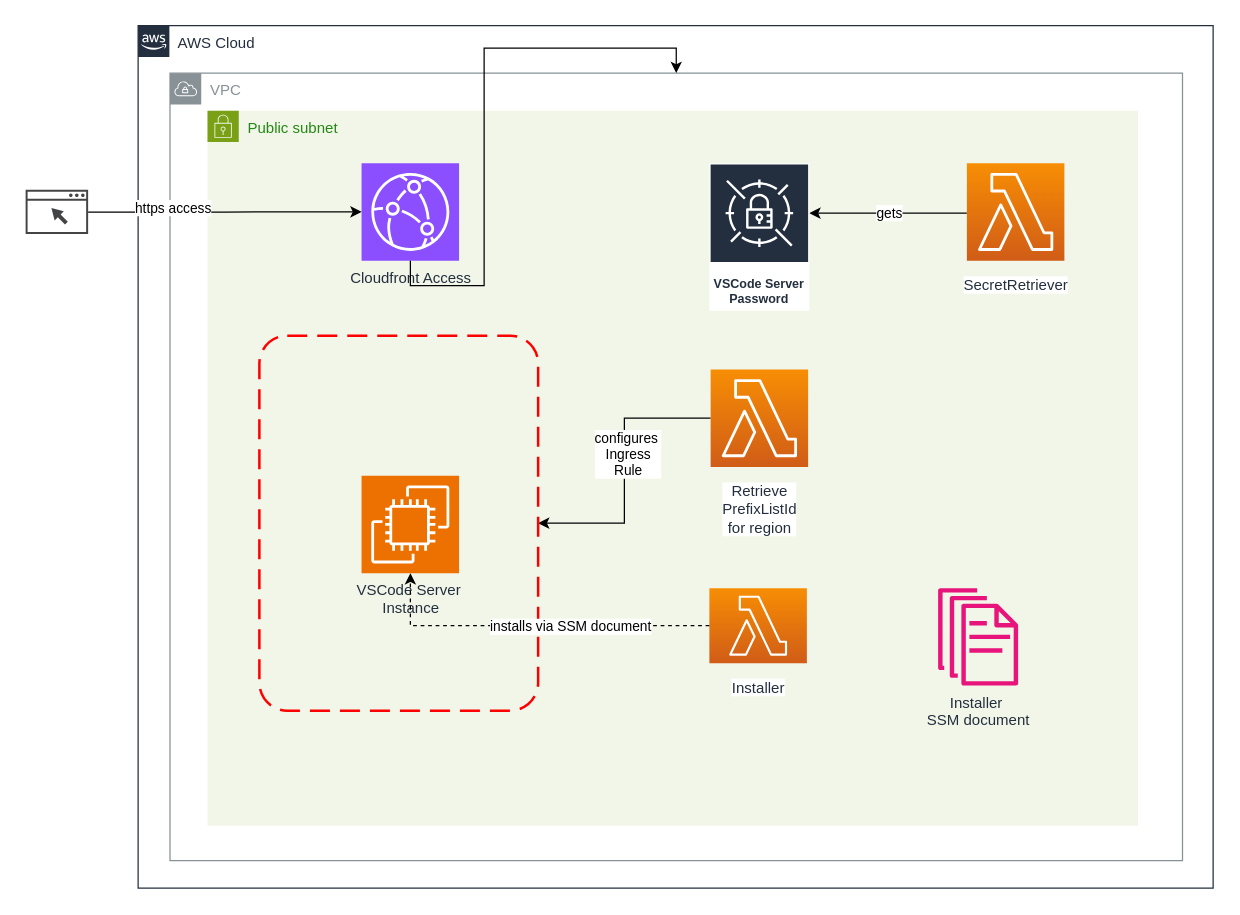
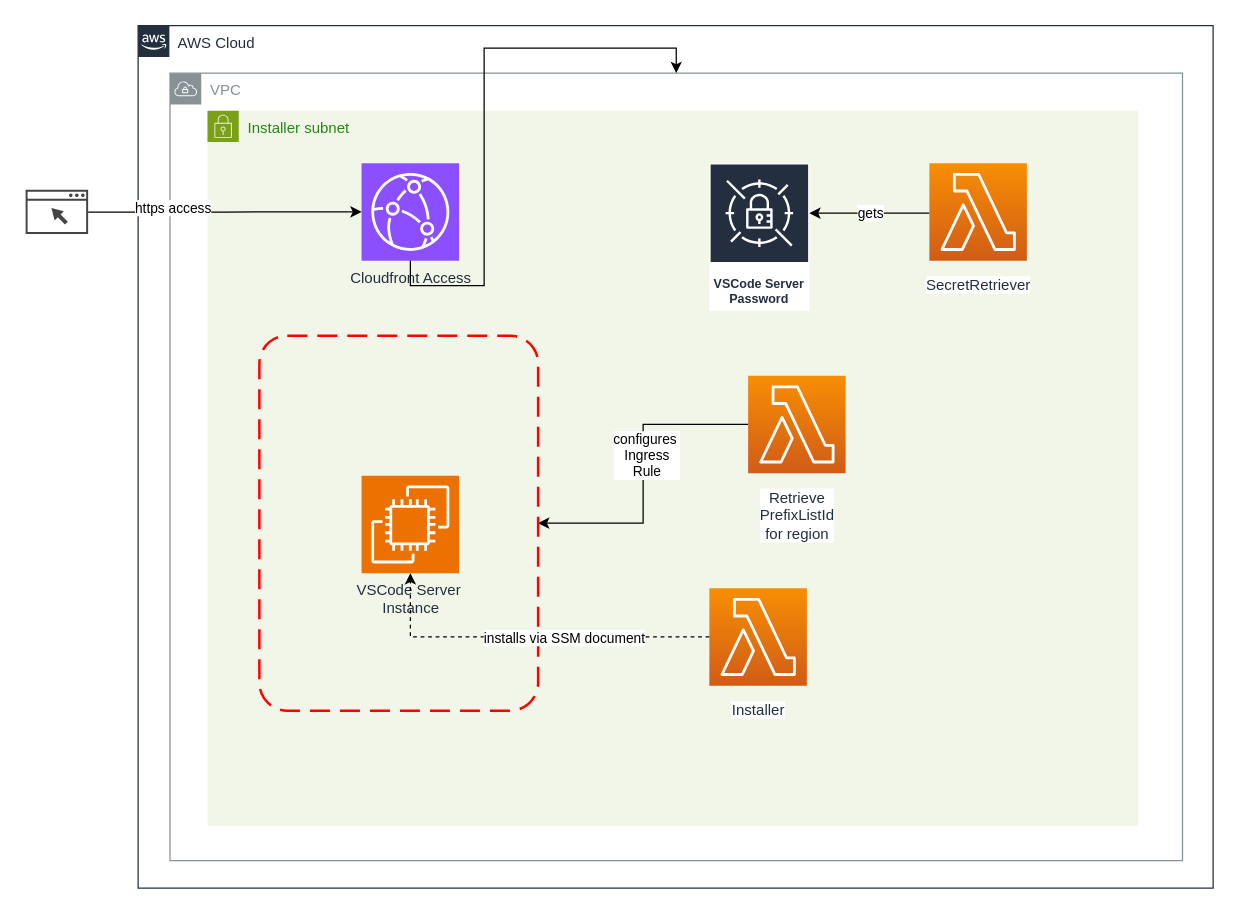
  <mxCell id="0" />
  <mxCell id="1" parent="0" />
  <mxCell id="2" value="AWS Cloud" style="points=[[0,0],[0.25,0],[0.5,0],[0.75,0],[1,0],[1,0.25],[1,0.5],[1,0.75],[1,1],[0.75,1],[0.5,1],[0.25,1],[0,1],[0,0.75],[0,0.5],[0,0.25]];outlineConnect=0;gradientColor=none;html=1;whiteSpace=wrap;fontSize=12;fontStyle=0;shape=mxgraph.aws4.group;grIcon=mxgraph.aws4.group_aws_cloud_alt;strokeColor=#232F3E;fillColor=none;verticalAlign=top;align=left;spacingLeft=30;fontColor=#232F3E;dashed=0;labelBackgroundColor=#ffffff;container=1;pointerEvents=0;collapsible=0;recursiveResize=0;" parent="1" vertex="1"><mxGeometry x="110" y="20" width="860" height="690" as="geometry" /></mxCell>
- <mxCell id="3" value="Public subnet" style="points=[[0,0],[0.25,0],[0.5,0],[0.75,0],[1,0],[1,0.25],[1,0.5],[1,0.75],[1,1],[0.75,1],[0.5,1],[0.25,1],[0,1],[0,0.75],[0,0.5],[0,0.25]];outlineConnect=0;gradientColor=none;html=1;whiteSpace=wrap;fontSize=12;fontStyle=0;container=1;pointerEvents=0;collapsible=0;recursiveResize=0;shape=mxgraph.aws4.group;grIcon=mxgraph.aws4.group_security_group;grStroke=0;strokeColor=#7AA116;fillColor=#F2F6E8;verticalAlign=top;align=left;spacingLeft=30;fontColor=#248814;dashed=0;" vertex="1" parent="2"><mxGeometry x="55.5" y="68" width="744.5" height="572" as="geometry" /></mxCell>
+ <mxCell id="3" value="Installer subnet" style="points=[[0,0],[0.25,0],[0.5,0],[0.75,0],[1,0],[1,0.25],[1,0.5],[1,0.75],[1,1],[0.75,1],[0.5,1],[0.25,1],[0,1],[0,0.75],[0,0.5],[0,0.25]];outlineConnect=0;gradientColor=none;html=1;whiteSpace=wrap;fontSize=12;fontStyle=0;container=1;pointerEvents=0;collapsible=0;recursiveResize=0;shape=mxgraph.aws4.group;grIcon=mxgraph.aws4.group_security_group;grStroke=0;strokeColor=#7AA116;fillColor=#F2F6E8;verticalAlign=top;align=left;spacingLeft=30;fontColor=#248814;dashed=0;" vertex="1" parent="2"><mxGeometry x="55.5" y="68" width="744.5" height="572" as="geometry" /></mxCell>
  <mxCell id="4" value="VPC" style="sketch=0;outlineConnect=0;gradientColor=none;html=1;whiteSpace=wrap;fontSize=12;fontStyle=0;shape=mxgraph.aws4.group;grIcon=mxgraph.aws4.group_vpc;strokeColor=#879196;fillColor=none;verticalAlign=top;align=left;spacingLeft=30;fontColor=#879196;dashed=0;" vertex="1" parent="3"><mxGeometry x="-30" y="-30" width="810" height="630" as="geometry" /></mxCell>
  <mxCell id="5" value="" style="edgeStyle=orthogonalEdgeStyle;rounded=0;orthogonalLoop=1;jettySize=auto;html=1;" edge="1" parent="3" source="7" target="15"><mxGeometry relative="1" as="geometry" /></mxCell>
  <mxCell id="6" value="configures&amp;nbsp;&lt;div&gt;Ingress&lt;/div&gt;&lt;div&gt;Rule&lt;/div&gt;" style="edgeLabel;html=1;align=center;verticalAlign=middle;resizable=0;points=[];" vertex="1" connectable="0" parent="5"><mxGeometry x="-0.134" y="2" relative="1" as="geometry"><mxPoint y="1" as="offset" /></mxGeometry></mxCell>
- <mxCell id="7" value="Retrieve&lt;div&gt;PrefixListId&lt;/div&gt;&lt;div&gt;for region&lt;/div&gt;" style="outlineConnect=0;fontColor=#232F3E;gradientColor=#F78E04;gradientDirection=north;fillColor=#D05C17;strokeColor=#ffffff;dashed=0;verticalLabelPosition=bottom;verticalAlign=top;align=center;html=1;fontSize=12;fontStyle=0;aspect=fixed;shape=mxgraph.aws4.resourceIcon;resIcon=mxgraph.aws4.lambda;labelBackgroundColor=#ffffff;spacingTop=6;" vertex="1" parent="3"><mxGeometry x="402.5" y="207" width="78" height="78" as="geometry" /></mxCell>
+ <mxCell id="7" value="Retrieve&lt;div&gt;PrefixListId&lt;/div&gt;&lt;div&gt;for region&lt;/div&gt;" style="outlineConnect=0;fontColor=#232F3E;gradientColor=#F78E04;gradientDirection=north;fillColor=#D05C17;strokeColor=#ffffff;dashed=0;verticalLabelPosition=bottom;verticalAlign=top;align=center;html=1;fontSize=12;fontStyle=0;aspect=fixed;shape=mxgraph.aws4.resourceIcon;resIcon=mxgraph.aws4.lambda;labelBackgroundColor=#ffffff;spacingTop=6;" vertex="1" parent="3"><mxGeometry x="432.5" y="212" width="78" height="78" as="geometry" /></mxCell>
  <mxCell id="8" value="" style="edgeStyle=orthogonalEdgeStyle;rounded=0;orthogonalLoop=1;jettySize=auto;html=1;" edge="1" parent="3" source="10" target="11"><mxGeometry relative="1" as="geometry"><Array as="points"><mxPoint x="525" y="82" /><mxPoint x="525" y="82" /></Array></mxGeometry></mxCell>
  <mxCell id="9" value="gets" style="edgeLabel;html=1;align=center;verticalAlign=middle;resizable=0;points=[];" vertex="1" connectable="0" parent="8"><mxGeometry x="0.002" y="-1" relative="1" as="geometry"><mxPoint as="offset" /></mxGeometry></mxCell>
- <mxCell id="10" value="SecretRetriever" style="outlineConnect=0;fontColor=#232F3E;gradientColor=#F78E04;gradientDirection=north;fillColor=#D05C17;strokeColor=#ffffff;dashed=0;verticalLabelPosition=bottom;verticalAlign=top;align=center;html=1;fontSize=12;fontStyle=0;aspect=fixed;shape=mxgraph.aws4.resourceIcon;resIcon=mxgraph.aws4.lambda;labelBackgroundColor=#ffffff;spacingTop=6;" parent="3" vertex="1"><mxGeometry x="607.5" y="42" width="78" height="78" as="geometry" /></mxCell>
+ <mxCell id="10" value="SecretRetriever" style="outlineConnect=0;fontColor=#232F3E;gradientColor=#F78E04;gradientDirection=north;fillColor=#D05C17;strokeColor=#ffffff;dashed=0;verticalLabelPosition=bottom;verticalAlign=top;align=center;html=1;fontSize=12;fontStyle=0;aspect=fixed;shape=mxgraph.aws4.resourceIcon;resIcon=mxgraph.aws4.lambda;labelBackgroundColor=#ffffff;spacingTop=6;" parent="3" vertex="1"><mxGeometry x="577.5" y="42" width="78" height="78" as="geometry" /></mxCell>
  <mxCell id="11" value="VSCode Server Password" style="sketch=0;outlineConnect=0;fontColor=#232F3E;gradientColor=none;strokeColor=#ffffff;fillColor=#232F3E;dashed=0;verticalLabelPosition=middle;verticalAlign=bottom;align=center;html=1;whiteSpace=wrap;fontSize=10;fontStyle=1;spacing=3;shape=mxgraph.aws4.productIcon;prIcon=mxgraph.aws4.secrets_manager;" vertex="1" parent="3"><mxGeometry x="401.5" y="42" width="80" height="118" as="geometry" /></mxCell>
- <mxCell id="12" value="Installer&amp;nbsp;&lt;div&gt;SSM document&lt;/div&gt;" style="sketch=0;outlineConnect=0;fontColor=#232F3E;gradientColor=none;fillColor=#E7157B;strokeColor=none;dashed=0;verticalLabelPosition=bottom;verticalAlign=top;align=center;html=1;fontSize=12;fontStyle=0;aspect=fixed;pointerEvents=1;shape=mxgraph.aws4.documents;" vertex="1" parent="3"><mxGeometry x="584.5" y="382" width="64" height="78" as="geometry" /></mxCell>
  <mxCell id="13" value="" style="group" vertex="1" connectable="0" parent="3"><mxGeometry x="44.5" y="180" width="268" height="378.75" as="geometry" /></mxCell>
  <mxCell id="14" value="VSCode Server&amp;nbsp;&lt;div&gt;Instance&lt;/div&gt;" style="sketch=0;points=[[0,0,0],[0.25,0,0],[0.5,0,0],[0.75,0,0],[1,0,0],[0,1,0],[0.25,1,0],[0.5,1,0],[0.75,1,0],[1,1,0],[0,0.25,0],[0,0.5,0],[0,0.75,0],[1,0.25,0],[1,0.5,0],[1,0.75,0]];outlineConnect=0;fontColor=#232F3E;fillColor=#ED7100;strokeColor=#ffffff;dashed=0;verticalLabelPosition=bottom;verticalAlign=top;align=center;html=1;fontSize=12;fontStyle=0;aspect=fixed;shape=mxgraph.aws4.resourceIcon;resIcon=mxgraph.aws4.ec2;" vertex="1" parent="13"><mxGeometry x="78.75" y="112" width="78" height="78" as="geometry" /></mxCell>
  <mxCell id="15" value="" style="rounded=1;arcSize=10;dashed=1;strokeColor=#ff0000;fillColor=none;gradientColor=none;dashPattern=8 4;strokeWidth=2;" vertex="1" parent="13"><mxGeometry x="-3" width="223" height="300" as="geometry" /></mxCell>
  <mxCell id="16" value="Cloudfront Access" style="sketch=0;points=[[0,0,0],[0.25,0,0],[0.5,0,0],[0.75,0,0],[1,0,0],[0,1,0],[0.25,1,0],[0.5,1,0],[0.75,1,0],[1,1,0],[0,0.25,0],[0,0.5,0],[0,0.75,0],[1,0.25,0],[1,0.5,0],[1,0.75,0]];outlineConnect=0;fontColor=#232F3E;fillColor=#8C4FFF;strokeColor=#ffffff;dashed=0;verticalLabelPosition=bottom;verticalAlign=top;align=center;html=1;fontSize=12;fontStyle=0;aspect=fixed;shape=mxgraph.aws4.resourceIcon;resIcon=mxgraph.aws4.cloudfront;" vertex="1" parent="3"><mxGeometry x="123.25" y="42" width="78" height="78" as="geometry" /></mxCell>
  <mxCell id="17" value="" style="edgeStyle=orthogonalEdgeStyle;rounded=0;orthogonalLoop=1;jettySize=auto;html=1;" edge="1" parent="3" source="16" target="4"><mxGeometry relative="1" as="geometry" /></mxCell>
- <mxCell id="18" value="Installer" style="outlineConnect=0;fontColor=#232F3E;gradientColor=#F78E04;gradientDirection=north;fillColor=#D05C17;strokeColor=#ffffff;dashed=0;verticalLabelPosition=bottom;verticalAlign=top;align=center;html=1;fontSize=12;fontStyle=0;aspect=fixed;shape=mxgraph.aws4.resourceIcon;resIcon=mxgraph.aws4.lambda;labelBackgroundColor=#ffffff;spacingTop=6;" vertex="1" parent="3"><mxGeometry x="401.5" y="382" width="78" height="60" as="geometry" /></mxCell>
+ <mxCell id="18" value="Installer" style="outlineConnect=0;fontColor=#232F3E;gradientColor=#F78E04;gradientDirection=north;fillColor=#D05C17;strokeColor=#ffffff;dashed=0;verticalLabelPosition=bottom;verticalAlign=top;align=center;html=1;fontSize=12;fontStyle=0;aspect=fixed;shape=mxgraph.aws4.resourceIcon;resIcon=mxgraph.aws4.lambda;labelBackgroundColor=#ffffff;spacingTop=6;" vertex="1" parent="3"><mxGeometry x="401.5" y="382" width="78" height="78" as="geometry" /></mxCell>
  <mxCell id="19" value="" style="edgeStyle=orthogonalEdgeStyle;rounded=0;orthogonalLoop=1;jettySize=auto;html=1;dashed=1;" edge="1" parent="3" source="18" target="14"><mxGeometry relative="1" as="geometry" /></mxCell>
  <mxCell id="20" value="installs via SSM document" style="edgeLabel;html=1;align=center;verticalAlign=middle;resizable=0;points=[];" vertex="1" connectable="0" parent="19"><mxGeometry x="0.16" relative="1" as="geometry"><mxPoint x="51" as="offset" /></mxGeometry></mxCell>
  <mxCell id="21" value="" style="sketch=0;pointerEvents=1;shadow=0;dashed=0;html=1;strokeColor=none;fillColor=#434445;aspect=fixed;labelPosition=center;verticalLabelPosition=bottom;verticalAlign=top;align=center;outlineConnect=0;shape=mxgraph.vvd.web_browser;" vertex="1" parent="1"><mxGeometry x="20" y="151.25" width="50" height="35.5" as="geometry" /></mxCell>
  <mxCell id="22" value="" style="edgeStyle=orthogonalEdgeStyle;rounded=0;orthogonalLoop=1;jettySize=auto;html=1;" edge="1" parent="1" source="21" target="16"><mxGeometry relative="1" as="geometry" /></mxCell>
  <mxCell id="23" value="https access" style="edgeLabel;html=1;align=center;verticalAlign=middle;resizable=0;points=[];" vertex="1" connectable="0" parent="22"><mxGeometry x="-0.385" y="4" relative="1" as="geometry"><mxPoint as="offset" /></mxGeometry></mxCell>
